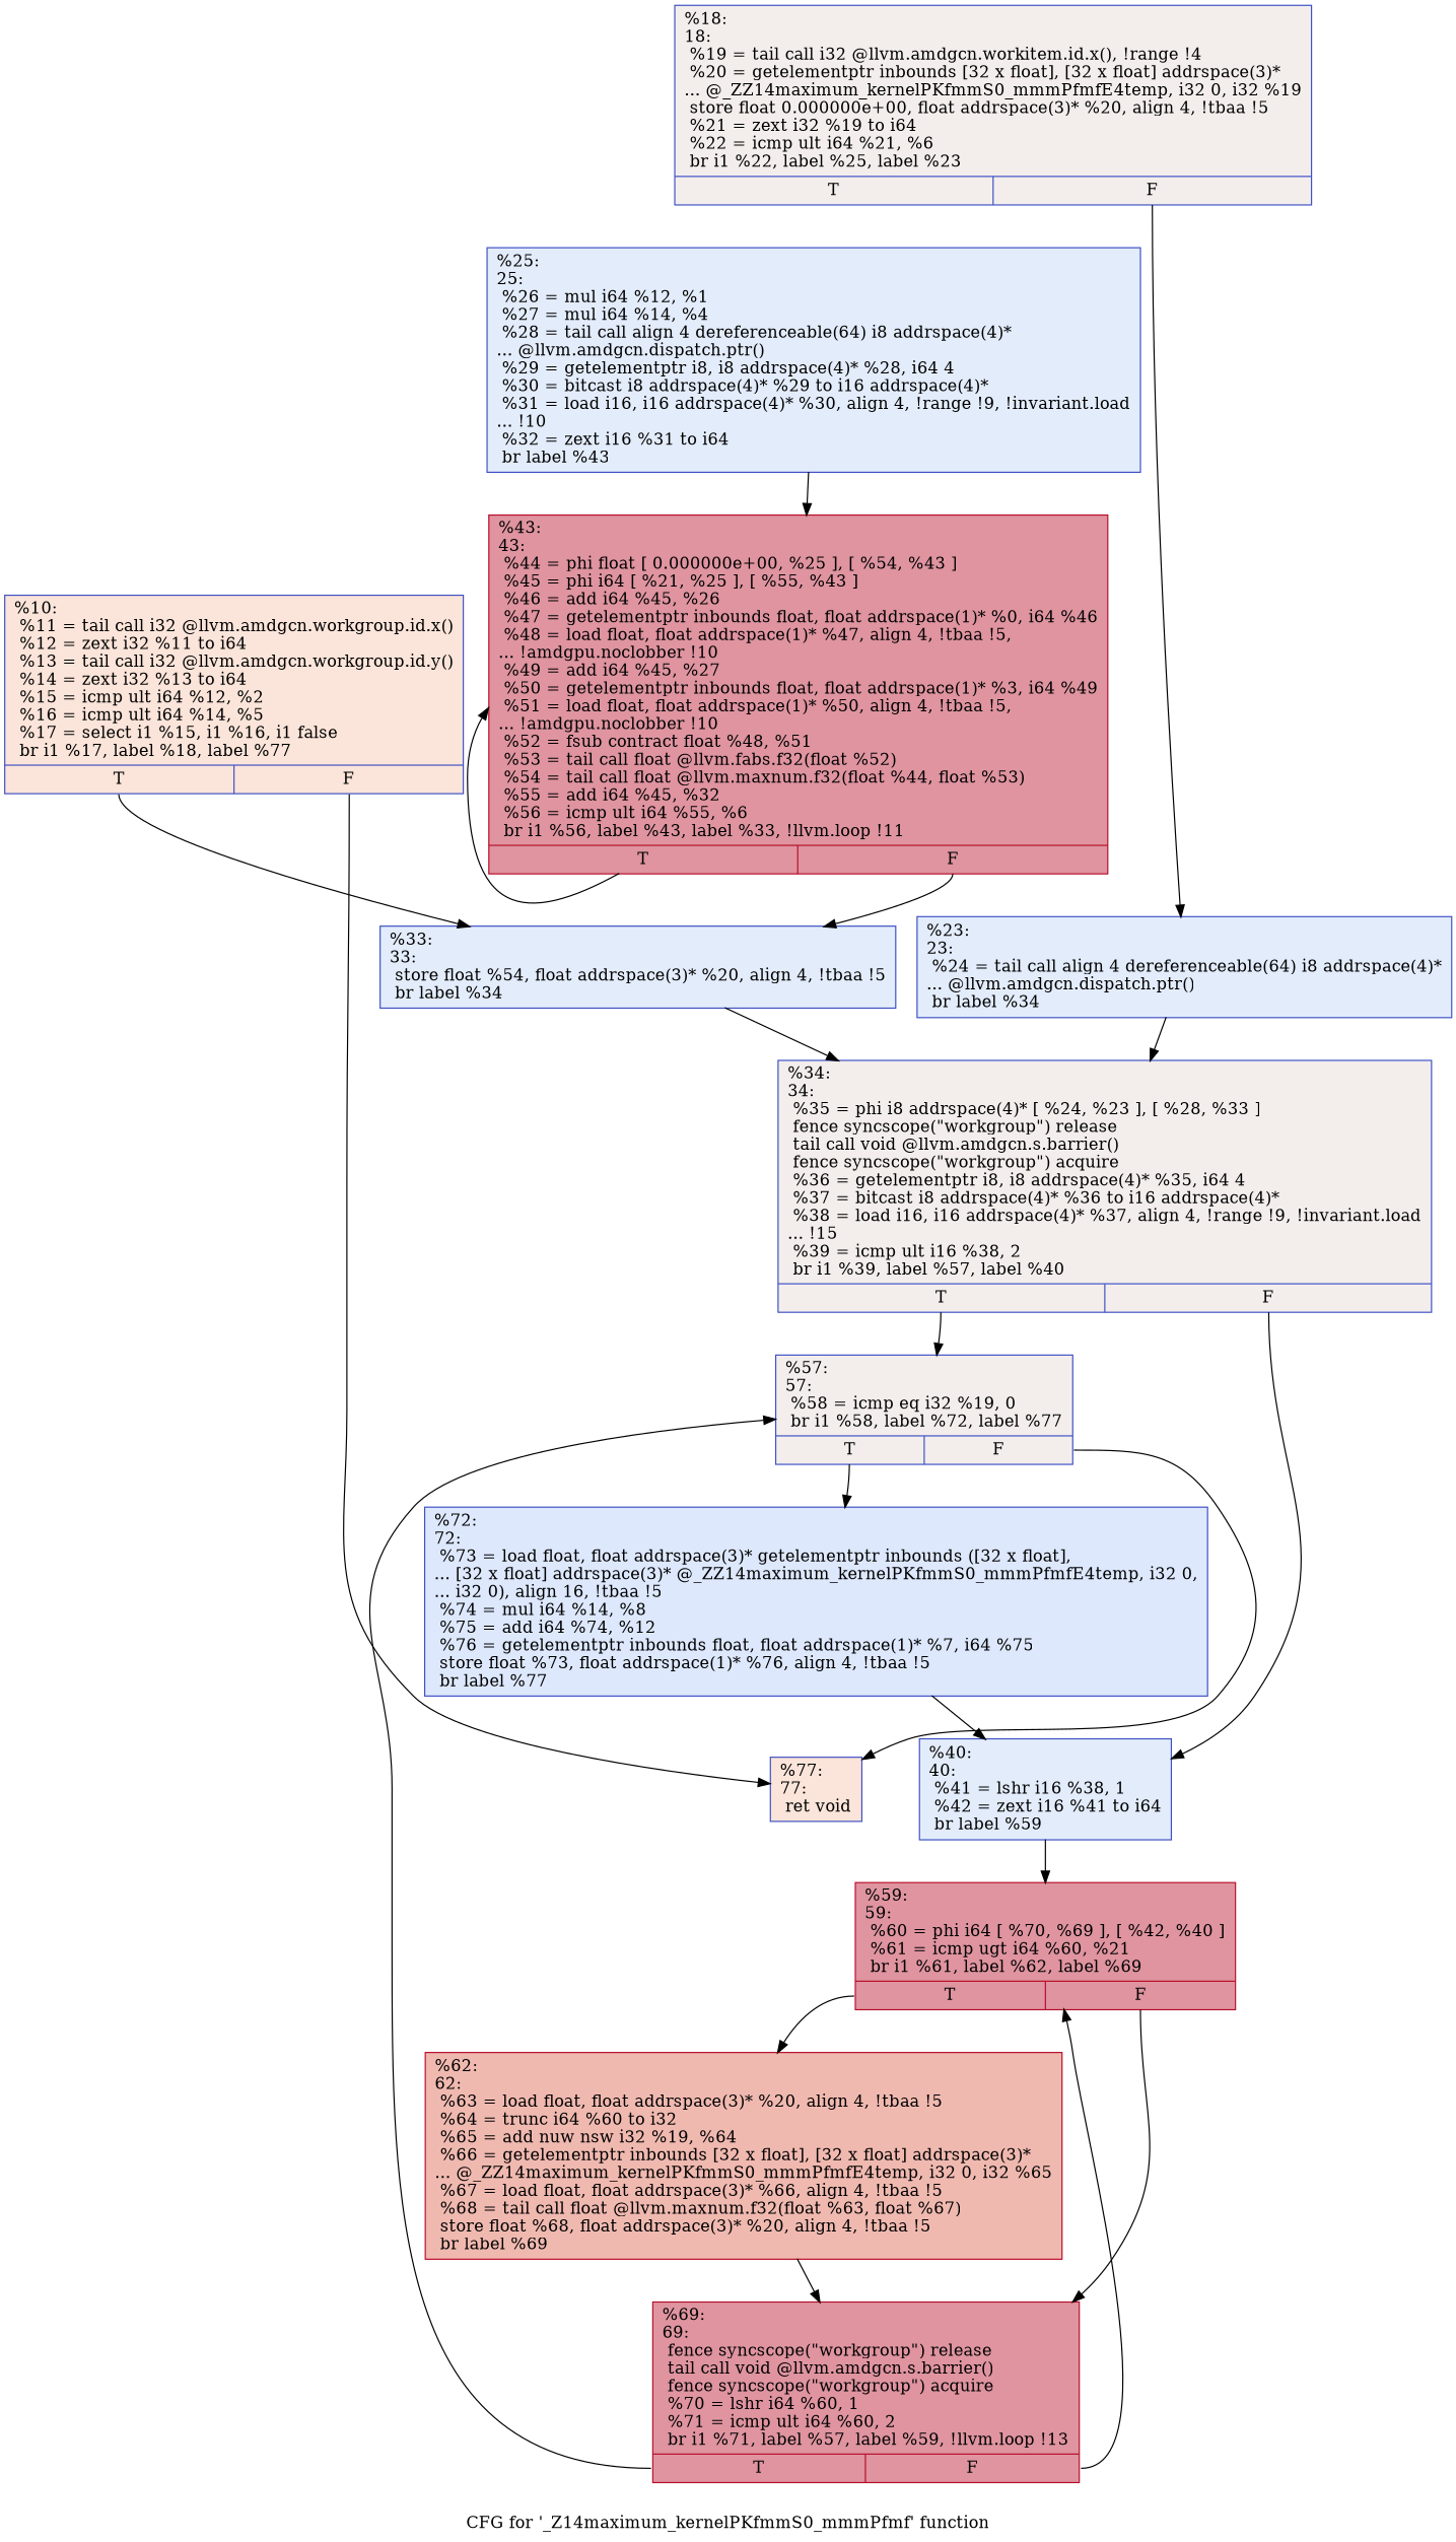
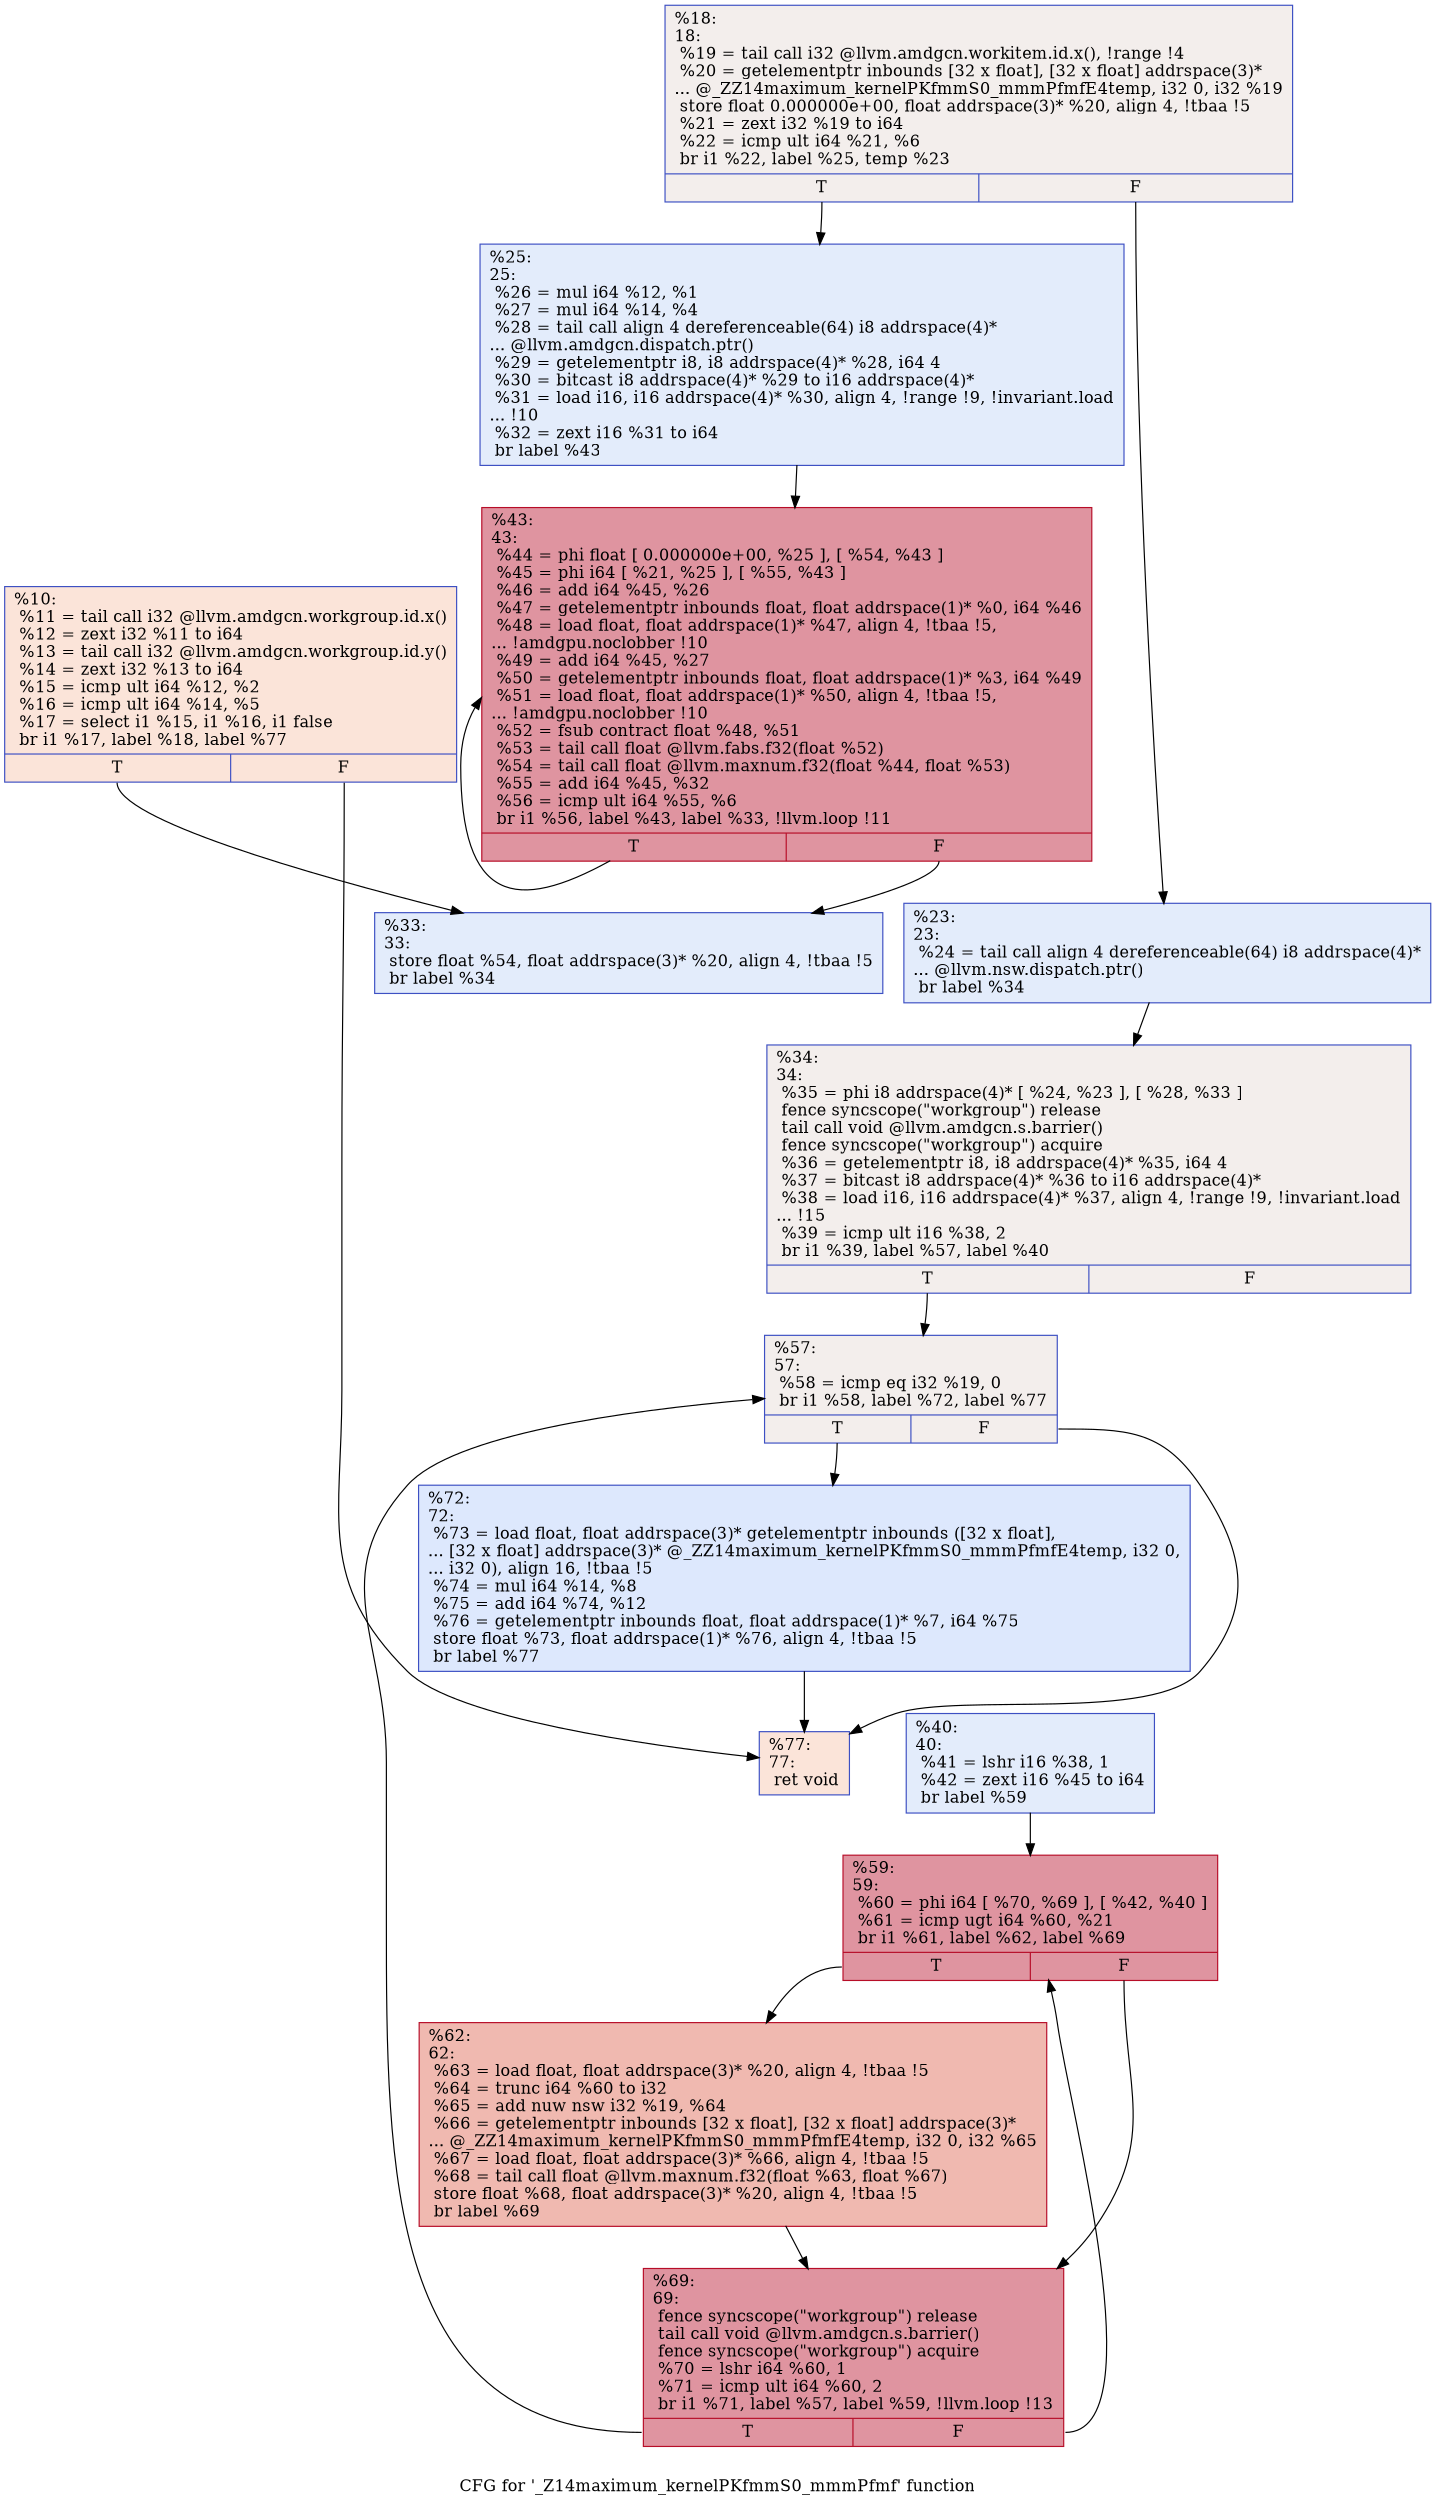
  digraph {
    label="CFG for '_Z14maximum_kernelPKfmmS0_mmmPfmf' function"
    node [color="#3d50c3ff" fillcolor="#bfd3f670" shape=record style=filled]
    edge [tailport=s0]
    n1 [fillcolor="#f5c1a970" label="{%10:\l  %11 = tail call i32 @llvm.amdgcn.workgroup.id.x()\l  %12 = zext i32 %11 to i64\l  %13 = tail call i32 @llvm.amdgcn.workgroup.id.y()\l  %14 = zext i32 %13 to i64\l  %15 = icmp ult i64 %12, %2\l  %16 = icmp ult i64 %14, %5\l  %17 = select i1 %15, i1 %16, i1 false\l  br i1 %17, label %18, label %77\l|{<s0>T|<s1>F}}"]
    n2 [fillcolor="#f5c1a970" label="{%77:\l77:                                               \l  ret void\l}"]
    n3 [label="{%33:\l33:                                               \l  store float %54, float addrspace(3)* %20, align 4, !tbaa !5\l  br label %34\l}"]
-   n4 [fillcolor="#e3d9d370" label="{%18:\l18:                                               \l  %19 = tail call i32 @llvm.amdgcn.workitem.id.x(), !range !4\l  %20 = getelementptr inbounds [32 x float], [32 x float] addrspace(3)*\l... @_ZZ14maximum_kernelPKfmmS0_mmmPfmfE4temp, i32 0, i32 %19\l  store float 0.000000e+00, float addrspace(3)* %20, align 4, !tbaa !5\l  %21 = zext i32 %19 to i64\l  %22 = icmp ult i64 %21, %6\l  br i1 %22, label %25, label %23\l|{<s0>T|<s1>F}}"]
+   n4 [fillcolor="#e3d9d370" label="{%18:\l18:                                               \l  %19 = tail call i32 @llvm.amdgcn.workitem.id.x(), !range !4\l  %20 = getelementptr inbounds [32 x float], [32 x float] addrspace(3)*\l... @_ZZ14maximum_kernelPKfmmS0_mmmPfmfE4temp, i32 0, i32 %19\l  store float 0.000000e+00, float addrspace(3)* %20, align 4, !tbaa !5\l  %21 = zext i32 %19 to i64\l  %22 = icmp ult i64 %21, %6\l  br i1 %22, label %25, temp %23\l|{<s0>T|<s1>F}}"]
    n5 [label="{%25:\l25:                                               \l  %26 = mul i64 %12, %1\l  %27 = mul i64 %14, %4\l  %28 = tail call align 4 dereferenceable(64) i8 addrspace(4)*\l... @llvm.amdgcn.dispatch.ptr()\l  %29 = getelementptr i8, i8 addrspace(4)* %28, i64 4\l  %30 = bitcast i8 addrspace(4)* %29 to i16 addrspace(4)*\l  %31 = load i16, i16 addrspace(4)* %30, align 4, !range !9, !invariant.load\l... !10\l  %32 = zext i16 %31 to i64\l  br label %43\l}"]
-   n6 [label="{%23:\l23:                                               \l  %24 = tail call align 4 dereferenceable(64) i8 addrspace(4)*\l... @llvm.amdgcn.dispatch.ptr()\l  br label %34\l}"]
+   n6 [label="{%23:\l23:                                               \l  %24 = tail call align 4 dereferenceable(64) i8 addrspace(4)*\l... @llvm.nsw.dispatch.ptr()\l  br label %34\l}"]
    n7 [color="#b70d28ff" fillcolor="#b70d2870" label="{%43:\l43:                                               \l  %44 = phi float [ 0.000000e+00, %25 ], [ %54, %43 ]\l  %45 = phi i64 [ %21, %25 ], [ %55, %43 ]\l  %46 = add i64 %45, %26\l  %47 = getelementptr inbounds float, float addrspace(1)* %0, i64 %46\l  %48 = load float, float addrspace(1)* %47, align 4, !tbaa !5,\l... !amdgpu.noclobber !10\l  %49 = add i64 %45, %27\l  %50 = getelementptr inbounds float, float addrspace(1)* %3, i64 %49\l  %51 = load float, float addrspace(1)* %50, align 4, !tbaa !5,\l... !amdgpu.noclobber !10\l  %52 = fsub contract float %48, %51\l  %53 = tail call float @llvm.fabs.f32(float %52)\l  %54 = tail call float @llvm.maxnum.f32(float %44, float %53)\l  %55 = add i64 %45, %32\l  %56 = icmp ult i64 %55, %6\l  br i1 %56, label %43, label %33, !llvm.loop !11\l|{<s0>T|<s1>F}}"]
    n8 [fillcolor="#e3d9d370" label="{%34:\l34:                                               \l  %35 = phi i8 addrspace(4)* [ %24, %23 ], [ %28, %33 ]\l  fence syncscope(\"workgroup\") release\l  tail call void @llvm.amdgcn.s.barrier()\l  fence syncscope(\"workgroup\") acquire\l  %36 = getelementptr i8, i8 addrspace(4)* %35, i64 4\l  %37 = bitcast i8 addrspace(4)* %36 to i16 addrspace(4)*\l  %38 = load i16, i16 addrspace(4)* %37, align 4, !range !9, !invariant.load\l... !15\l  %39 = icmp ult i16 %38, 2\l  br i1 %39, label %57, label %40\l|{<s0>T|<s1>F}}"]
    n9 [fillcolor="#e3d9d370" label="{%57:\l57:                                               \l  %58 = icmp eq i32 %19, 0\l  br i1 %58, label %72, label %77\l|{<s0>T|<s1>F}}"]
-   n10 [label="{%40:\l40:                                               \l  %41 = lshr i16 %38, 1\l  %42 = zext i16 %41 to i64\l  br label %59\l}"]
+   n10 [label="{%40:\l40:                                               \l  %41 = lshr i16 %38, 1\l  %42 = zext i16 %45 to i64\l  br label %59\l}"]
    n11 [fillcolor="#b2ccfb70" label="{%72:\l72:                                               \l  %73 = load float, float addrspace(3)* getelementptr inbounds ([32 x float],\l... [32 x float] addrspace(3)* @_ZZ14maximum_kernelPKfmmS0_mmmPfmfE4temp, i32 0,\l... i32 0), align 16, !tbaa !5\l  %74 = mul i64 %14, %8\l  %75 = add i64 %74, %12\l  %76 = getelementptr inbounds float, float addrspace(1)* %7, i64 %75\l  store float %73, float addrspace(1)* %76, align 4, !tbaa !5\l  br label %77\l}"]
    n12 [color="#b70d28ff" fillcolor="#b70d2870" label="{%59:\l59:                                               \l  %60 = phi i64 [ %70, %69 ], [ %42, %40 ]\l  %61 = icmp ugt i64 %60, %21\l  br i1 %61, label %62, label %69\l|{<s0>T|<s1>F}}"]
    n13 [color="#b70d28ff" fillcolor="#de614d70" label="{%62:\l62:                                               \l  %63 = load float, float addrspace(3)* %20, align 4, !tbaa !5\l  %64 = trunc i64 %60 to i32\l  %65 = add nuw nsw i32 %19, %64\l  %66 = getelementptr inbounds [32 x float], [32 x float] addrspace(3)*\l... @_ZZ14maximum_kernelPKfmmS0_mmmPfmfE4temp, i32 0, i32 %65\l  %67 = load float, float addrspace(3)* %66, align 4, !tbaa !5\l  %68 = tail call float @llvm.maxnum.f32(float %63, float %67)\l  store float %68, float addrspace(3)* %20, align 4, !tbaa !5\l  br label %69\l}"]
    n14 [color="#b70d28ff" fillcolor="#b70d2870" label="{%69:\l69:                                               \l  fence syncscope(\"workgroup\") release\l  tail call void @llvm.amdgcn.s.barrier()\l  fence syncscope(\"workgroup\") acquire\l  %70 = lshr i64 %60, 1\l  %71 = icmp ult i64 %60, 2\l  br i1 %71, label %57, label %59, !llvm.loop !13\l|{<s0>T|<s1>F}}"]
    n1 -> n2 [tailport=s1]
    n1 -> n3
-   n3 -> n8
+   n4 -> n5
    n4 -> n6 [tailport=s1]
    n5 -> n7
    n6 -> n8
    n7 -> n3 [tailport=s1]
    n7 -> n7
    n8 -> n9
-   n8 -> n10 [tailport=s1]
    n9 -> n2 [tailport=s1]
    n9 -> n11
    n10 -> n12
-   n11 -> n10
+   n11 -> n2
    n12 -> n13
    n12 -> n14 [tailport=s1]
    n13 -> n14
    n14 -> n9
    n14 -> n12 [tailport=s1]
  }
